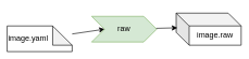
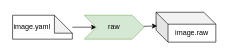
  <mxCell id="0" />
  <mxCell id="1" parent="0" />
  <mxCell id="2" style="edgeStyle=none;html=1;entryX=0;entryY=0.5;entryDx=0;entryDy=0;" edge="1" parent="1" source="3" target="6"><mxGeometry relative="1" as="geometry" /></mxCell>
- <mxCell id="3" value="image.yaml" style="shape=note;whiteSpace=wrap;html=1;backgroundOutline=1;darkOpacity=0.05;align=left;" vertex="1" parent="1"><mxGeometry x="10" y="40" width="100" height="40" as="geometry" /></mxCell>
- <mxCell id="4" value="image.raw" style="shape=cube;whiteSpace=wrap;html=1;boundedLbl=1;backgroundOutline=1;darkOpacity=0.05;darkOpacity2=0.1;" vertex="1" parent="1"><mxGeometry x="270" y="20" width="100" height="50" as="geometry" /></mxCell>
+ <mxCell id="3" value="image.yaml" style="shape=note;whiteSpace=wrap;html=1;backgroundOutline=1;darkOpacity=0.05;align=left;" vertex="1" parent="1"><mxGeometry x="20" y="25" width="100" height="40" as="geometry" /></mxCell>
+ <mxCell id="4" value="image.raw" style="shape=cube;whiteSpace=wrap;html=1;boundedLbl=1;backgroundOutline=1;darkOpacity=0.05;darkOpacity2=0.1;" vertex="1" parent="1"><mxGeometry x="260" y="20" width="100" height="50" as="geometry" /></mxCell>
  <mxCell id="5" style="edgeStyle=none;html=1;entryX=0.018;entryY=0.457;entryDx=0;entryDy=0;entryPerimeter=0;" edge="1" parent="1" source="6" target="4"><mxGeometry relative="1" as="geometry" /></mxCell>
  <mxCell id="6" value="raw" style="shape=step;perimeter=stepPerimeter;whiteSpace=wrap;html=1;fixedSize=1;fillColor=#d5e8d4;strokeColor=#82b366;" vertex="1" parent="1"><mxGeometry x="140" y="25" width="100" height="40" as="geometry" /></mxCell>
